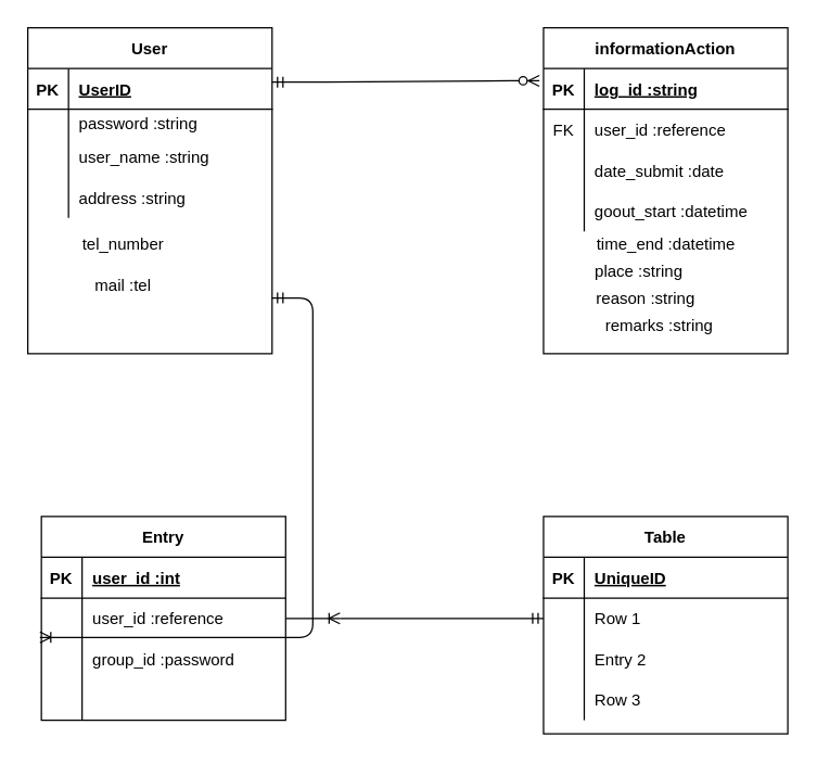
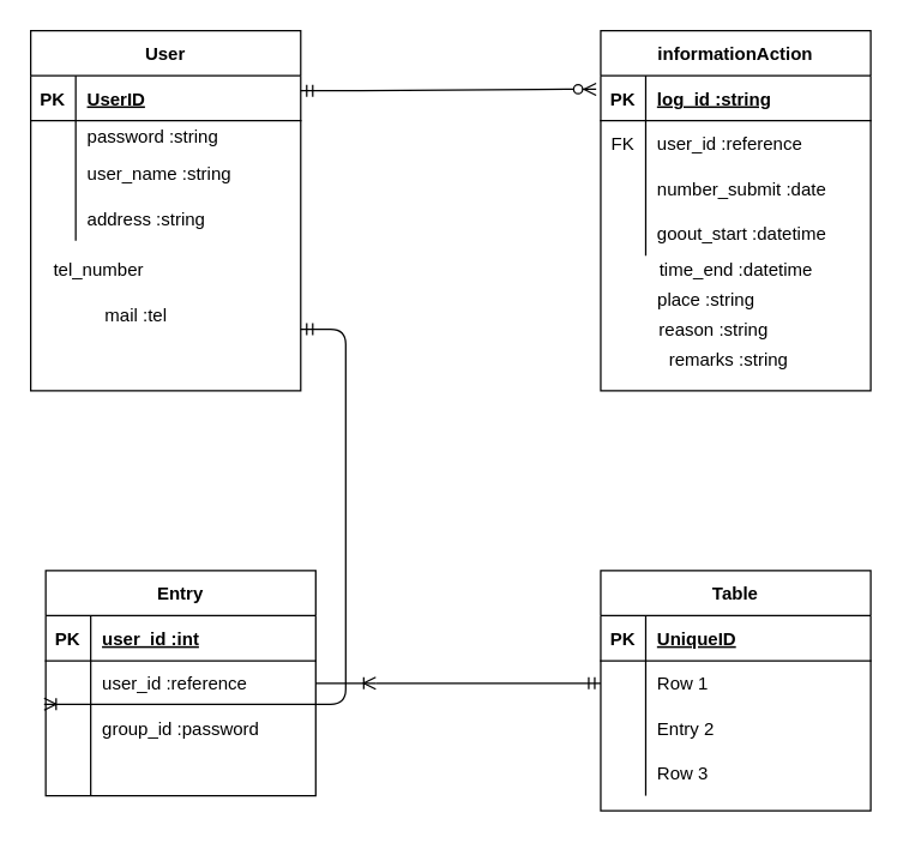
  <mxCell id="0" />
  <mxCell id="1" parent="0" />
  <mxCell id="2" value="User" style="shape=table;startSize=30;container=1;collapsible=1;childLayout=tableLayout;fixedRows=1;rowLines=0;fontStyle=1;align=center;resizeLast=1;" parent="1" vertex="1"><mxGeometry x="20" y="20" width="180" height="240" as="geometry"><mxRectangle x="-100" y="-4400" width="60" height="30" as="alternateBounds" /></mxGeometry></mxCell>
  <mxCell id="3" value="" style="shape=partialRectangle;collapsible=0;dropTarget=0;pointerEvents=0;fillColor=none;top=0;left=0;bottom=1;right=0;points=[[0,0.5],[1,0.5]];portConstraint=eastwest;" parent="2" vertex="1"><mxGeometry y="30" width="180" height="30" as="geometry" /></mxCell>
  <mxCell id="4" value="PK" style="shape=partialRectangle;connectable=0;fillColor=none;top=0;left=0;bottom=0;right=0;fontStyle=1;overflow=hidden;" parent="3" vertex="1"><mxGeometry width="30" height="30" as="geometry" /></mxCell>
  <mxCell id="5" value="UserID" style="shape=partialRectangle;connectable=0;fillColor=none;top=0;left=0;bottom=0;right=0;align=left;spacingLeft=6;fontStyle=5;overflow=hidden;" parent="3" vertex="1"><mxGeometry x="30" width="150" height="30" as="geometry" /></mxCell>
  <mxCell id="6" value="" style="shape=partialRectangle;collapsible=0;dropTarget=0;pointerEvents=0;fillColor=none;top=0;left=0;bottom=0;right=0;points=[[0,0.5],[1,0.5]];portConstraint=eastwest;" parent="2" vertex="1"><mxGeometry y="60" width="180" height="20" as="geometry" /></mxCell>
  <mxCell id="7" value="" style="shape=partialRectangle;connectable=0;fillColor=none;top=0;left=0;bottom=0;right=0;editable=1;overflow=hidden;" parent="6" vertex="1"><mxGeometry width="30" height="20" as="geometry" /></mxCell>
  <mxCell id="8" value="password :string" style="shape=partialRectangle;connectable=0;fillColor=none;top=0;left=0;bottom=0;right=0;align=left;spacingLeft=6;overflow=hidden;" parent="6" vertex="1"><mxGeometry x="30" width="150" height="20" as="geometry" /></mxCell>
  <mxCell id="9" value="" style="shape=partialRectangle;collapsible=0;dropTarget=0;pointerEvents=0;fillColor=none;top=0;left=0;bottom=0;right=0;points=[[0,0.5],[1,0.5]];portConstraint=eastwest;" parent="2" vertex="1"><mxGeometry y="80" width="180" height="30" as="geometry" /></mxCell>
  <mxCell id="10" value="" style="shape=partialRectangle;connectable=0;fillColor=none;top=0;left=0;bottom=0;right=0;editable=1;overflow=hidden;" parent="9" vertex="1"><mxGeometry width="30" height="30" as="geometry" /></mxCell>
  <mxCell id="11" value="user_name :string" style="shape=partialRectangle;connectable=0;fillColor=none;top=0;left=0;bottom=0;right=0;align=left;spacingLeft=6;overflow=hidden;" parent="9" vertex="1"><mxGeometry x="30" width="150" height="30" as="geometry" /></mxCell>
  <mxCell id="12" value="" style="shape=partialRectangle;collapsible=0;dropTarget=0;pointerEvents=0;fillColor=none;top=0;left=0;bottom=0;right=0;points=[[0,0.5],[1,0.5]];portConstraint=eastwest;" parent="2" vertex="1"><mxGeometry y="110" width="180" height="30" as="geometry" /></mxCell>
  <mxCell id="13" value="" style="shape=partialRectangle;connectable=0;fillColor=none;top=0;left=0;bottom=0;right=0;editable=1;overflow=hidden;" parent="12" vertex="1"><mxGeometry width="30" height="30" as="geometry" /></mxCell>
  <mxCell id="14" value="address :string" style="shape=partialRectangle;connectable=0;fillColor=none;top=0;left=0;bottom=0;right=0;align=left;spacingLeft=6;overflow=hidden;" parent="12" vertex="1"><mxGeometry x="30" width="150" height="30" as="geometry" /></mxCell>
- <mxCell id="15" value="tel_number" style="text;html=1;align=center;verticalAlign=middle;resizable=0;points=[];autosize=1;" parent="1" vertex="1"><mxGeometry x="50" y="170" width="80" height="20" as="geometry" /></mxCell>
+ <mxCell id="15" value="tel_number" style="text;html=1;align=center;verticalAlign=middle;resizable=0;points=[];autosize=1;" parent="1" vertex="1"><mxGeometry x="25" y="170" width="80" height="20" as="geometry" /></mxCell>
  <mxCell id="16" value="mail :tel" style="text;html=1;align=center;verticalAlign=middle;resizable=0;points=[];autosize=1;" parent="1" vertex="1"><mxGeometry x="55" y="200" width="70" height="20" as="geometry" /></mxCell>
  <mxCell id="17" value="" style="edgeStyle=entityRelationEdgeStyle;fontSize=12;html=1;endArrow=ERzeroToMany;startArrow=ERmandOne;entryX=-0.017;entryY=0.3;entryDx=0;entryDy=0;entryPerimeter=0;" parent="1" target="37" edge="1"><mxGeometry width="100" height="100" relative="1" as="geometry"><mxPoint x="200" y="60" as="sourcePoint" /><mxPoint x="360" y="60" as="targetPoint" /></mxGeometry></mxCell>
  <mxCell id="18" value="time_end :datetime" style="text;html=1;align=center;verticalAlign=middle;resizable=0;points=[];autosize=1;" parent="1" vertex="1"><mxGeometry x="430" y="170" width="120" height="20" as="geometry" /></mxCell>
  <mxCell id="19" value="place :string" style="text;html=1;align=center;verticalAlign=middle;resizable=0;points=[];autosize=1;" parent="1" vertex="1"><mxGeometry x="430" y="190" width="80" height="20" as="geometry" /></mxCell>
  <mxCell id="20" value="reason :string" style="text;html=1;align=center;verticalAlign=middle;resizable=0;points=[];autosize=1;" parent="1" vertex="1"><mxGeometry x="430" y="210" width="90" height="20" as="geometry" /></mxCell>
  <mxCell id="21" value="remarks :string" style="text;html=1;align=center;verticalAlign=middle;resizable=0;points=[];autosize=1;" parent="1" vertex="1"><mxGeometry x="440" y="230" width="90" height="20" as="geometry" /></mxCell>
  <mxCell id="22" value="" style="edgeStyle=entityRelationEdgeStyle;fontSize=12;html=1;endArrow=ERoneToMany;startArrow=ERmandOne;entryX=-0.006;entryY=-0.033;entryDx=0;entryDy=0;entryPerimeter=0;" parent="1" target="30" edge="1"><mxGeometry width="100" height="100" relative="1" as="geometry"><mxPoint x="200" y="219" as="sourcePoint" /><mxPoint x="50" y="300" as="targetPoint" /></mxGeometry></mxCell>
  <mxCell id="23" value="Entry" style="shape=table;startSize=30;container=1;collapsible=1;childLayout=tableLayout;fixedRows=1;rowLines=0;fontStyle=1;align=center;resizeLast=1;" parent="1" vertex="1"><mxGeometry x="30" y="380" width="180" height="150" as="geometry" /></mxCell>
  <mxCell id="24" value="" style="shape=partialRectangle;collapsible=0;dropTarget=0;pointerEvents=0;fillColor=none;top=0;left=0;bottom=1;right=0;points=[[0,0.5],[1,0.5]];portConstraint=eastwest;" parent="23" vertex="1"><mxGeometry y="30" width="180" height="30" as="geometry" /></mxCell>
  <mxCell id="25" value="PK" style="shape=partialRectangle;connectable=0;fillColor=none;top=0;left=0;bottom=0;right=0;fontStyle=1;overflow=hidden;" parent="24" vertex="1"><mxGeometry width="30" height="30" as="geometry" /></mxCell>
  <mxCell id="26" value="user_id :int" style="shape=partialRectangle;connectable=0;fillColor=none;top=0;left=0;bottom=0;right=0;align=left;spacingLeft=6;fontStyle=5;overflow=hidden;" parent="24" vertex="1"><mxGeometry x="30" width="150" height="30" as="geometry" /></mxCell>
  <mxCell id="27" value="" style="shape=partialRectangle;collapsible=0;dropTarget=0;pointerEvents=0;fillColor=none;top=0;left=0;bottom=0;right=0;points=[[0,0.5],[1,0.5]];portConstraint=eastwest;" parent="23" vertex="1"><mxGeometry y="60" width="180" height="30" as="geometry" /></mxCell>
  <mxCell id="28" value="" style="shape=partialRectangle;connectable=0;fillColor=none;top=0;left=0;bottom=0;right=0;editable=1;overflow=hidden;" parent="27" vertex="1"><mxGeometry width="30" height="30" as="geometry" /></mxCell>
  <mxCell id="29" value="user_id :reference" style="shape=partialRectangle;connectable=0;fillColor=none;top=0;left=0;bottom=0;right=0;align=left;spacingLeft=6;overflow=hidden;" parent="27" vertex="1"><mxGeometry x="30" width="150" height="30" as="geometry" /></mxCell>
  <mxCell id="30" value="" style="shape=partialRectangle;collapsible=0;dropTarget=0;pointerEvents=0;fillColor=none;top=0;left=0;bottom=0;right=0;points=[[0,0.5],[1,0.5]];portConstraint=eastwest;" parent="23" vertex="1"><mxGeometry y="90" width="180" height="30" as="geometry" /></mxCell>
  <mxCell id="31" value="" style="shape=partialRectangle;connectable=0;fillColor=none;top=0;left=0;bottom=0;right=0;editable=1;overflow=hidden;" parent="30" vertex="1"><mxGeometry width="30" height="30" as="geometry" /></mxCell>
  <mxCell id="32" value="group_id :password" style="shape=partialRectangle;connectable=0;fillColor=none;top=0;left=0;bottom=0;right=0;align=left;spacingLeft=6;overflow=hidden;" parent="30" vertex="1"><mxGeometry x="30" width="150" height="30" as="geometry" /></mxCell>
  <mxCell id="33" value="" style="shape=partialRectangle;collapsible=0;dropTarget=0;pointerEvents=0;fillColor=none;top=0;left=0;bottom=0;right=0;points=[[0,0.5],[1,0.5]];portConstraint=eastwest;" parent="23" vertex="1"><mxGeometry y="120" width="180" height="30" as="geometry" /></mxCell>
  <mxCell id="34" value="" style="shape=partialRectangle;connectable=0;fillColor=none;top=0;left=0;bottom=0;right=0;editable=1;overflow=hidden;" parent="33" vertex="1"><mxGeometry width="30" height="30" as="geometry" /></mxCell>
  <mxCell id="35" value="" style="shape=partialRectangle;connectable=0;fillColor=none;top=0;left=0;bottom=0;right=0;align=left;spacingLeft=6;overflow=hidden;" parent="33" vertex="1"><mxGeometry x="30" width="150" height="30" as="geometry" /></mxCell>
  <mxCell id="36" value="informationAction" style="shape=table;startSize=30;container=1;collapsible=1;childLayout=tableLayout;fixedRows=1;rowLines=0;fontStyle=1;align=center;resizeLast=1;" parent="1" vertex="1"><mxGeometry x="400" y="20" width="180" height="240" as="geometry" /></mxCell>
  <mxCell id="37" value="" style="shape=partialRectangle;collapsible=0;dropTarget=0;pointerEvents=0;fillColor=none;top=0;left=0;bottom=1;right=0;points=[[0,0.5],[1,0.5]];portConstraint=eastwest;" parent="36" vertex="1"><mxGeometry y="30" width="180" height="30" as="geometry" /></mxCell>
  <mxCell id="38" value="PK" style="shape=partialRectangle;connectable=0;fillColor=none;top=0;left=0;bottom=0;right=0;fontStyle=1;overflow=hidden;" parent="37" vertex="1"><mxGeometry width="30" height="30" as="geometry" /></mxCell>
  <mxCell id="39" value="log_id :string" style="shape=partialRectangle;connectable=0;fillColor=none;top=0;left=0;bottom=0;right=0;align=left;spacingLeft=6;fontStyle=5;overflow=hidden;" parent="37" vertex="1"><mxGeometry x="30" width="150" height="30" as="geometry" /></mxCell>
  <mxCell id="40" value="" style="shape=partialRectangle;collapsible=0;dropTarget=0;pointerEvents=0;fillColor=none;top=0;left=0;bottom=0;right=0;points=[[0,0.5],[1,0.5]];portConstraint=eastwest;" parent="36" vertex="1"><mxGeometry y="60" width="180" height="30" as="geometry" /></mxCell>
  <mxCell id="41" value="FK" style="shape=partialRectangle;connectable=0;fillColor=none;top=0;left=0;bottom=0;right=0;editable=1;overflow=hidden;" parent="40" vertex="1"><mxGeometry width="30" height="30" as="geometry" /></mxCell>
  <mxCell id="42" value="user_id :reference" style="shape=partialRectangle;connectable=0;fillColor=none;top=0;left=0;bottom=0;right=0;align=left;spacingLeft=6;overflow=hidden;" parent="40" vertex="1"><mxGeometry x="30" width="150" height="30" as="geometry" /></mxCell>
  <mxCell id="43" value="" style="shape=partialRectangle;collapsible=0;dropTarget=0;pointerEvents=0;fillColor=none;top=0;left=0;bottom=0;right=0;points=[[0,0.5],[1,0.5]];portConstraint=eastwest;" parent="36" vertex="1"><mxGeometry y="90" width="180" height="30" as="geometry" /></mxCell>
  <mxCell id="44" value="" style="shape=partialRectangle;connectable=0;fillColor=none;top=0;left=0;bottom=0;right=0;editable=1;overflow=hidden;" parent="43" vertex="1"><mxGeometry width="30" height="30" as="geometry" /></mxCell>
- <mxCell id="45" value="date_submit :date" style="shape=partialRectangle;connectable=0;fillColor=none;top=0;left=0;bottom=0;right=0;align=left;spacingLeft=6;overflow=hidden;" parent="43" vertex="1"><mxGeometry x="30" width="150" height="30" as="geometry" /></mxCell>
+ <mxCell id="45" value="number_submit :date" style="shape=partialRectangle;connectable=0;fillColor=none;top=0;left=0;bottom=0;right=0;align=left;spacingLeft=6;overflow=hidden;" parent="43" vertex="1"><mxGeometry x="30" width="150" height="30" as="geometry" /></mxCell>
  <mxCell id="46" value="" style="shape=partialRectangle;collapsible=0;dropTarget=0;pointerEvents=0;fillColor=none;top=0;left=0;bottom=0;right=0;points=[[0,0.5],[1,0.5]];portConstraint=eastwest;" parent="36" vertex="1"><mxGeometry y="120" width="180" height="30" as="geometry" /></mxCell>
  <mxCell id="47" value="" style="shape=partialRectangle;connectable=0;fillColor=none;top=0;left=0;bottom=0;right=0;editable=1;overflow=hidden;" parent="46" vertex="1"><mxGeometry width="30" height="30" as="geometry" /></mxCell>
  <mxCell id="48" value="goout_start :datetime" style="shape=partialRectangle;connectable=0;fillColor=none;top=0;left=0;bottom=0;right=0;align=left;spacingLeft=6;overflow=hidden;" parent="46" vertex="1"><mxGeometry x="30" width="150" height="30" as="geometry" /></mxCell>
  <mxCell id="49" value="Table" style="shape=table;startSize=30;container=1;collapsible=1;childLayout=tableLayout;fixedRows=1;rowLines=0;fontStyle=1;align=center;resizeLast=1;" parent="1" vertex="1"><mxGeometry x="400" y="380" width="180" height="160" as="geometry" /></mxCell>
  <mxCell id="50" value="" style="shape=partialRectangle;collapsible=0;dropTarget=0;pointerEvents=0;fillColor=none;top=0;left=0;bottom=1;right=0;points=[[0,0.5],[1,0.5]];portConstraint=eastwest;" parent="49" vertex="1"><mxGeometry y="30" width="180" height="30" as="geometry" /></mxCell>
  <mxCell id="51" value="PK" style="shape=partialRectangle;connectable=0;fillColor=none;top=0;left=0;bottom=0;right=0;fontStyle=1;overflow=hidden;" parent="50" vertex="1"><mxGeometry width="30" height="30" as="geometry" /></mxCell>
  <mxCell id="52" value="UniqueID" style="shape=partialRectangle;connectable=0;fillColor=none;top=0;left=0;bottom=0;right=0;align=left;spacingLeft=6;fontStyle=5;overflow=hidden;" parent="50" vertex="1"><mxGeometry x="30" width="150" height="30" as="geometry" /></mxCell>
  <mxCell id="53" value="" style="shape=partialRectangle;collapsible=0;dropTarget=0;pointerEvents=0;fillColor=none;top=0;left=0;bottom=0;right=0;points=[[0,0.5],[1,0.5]];portConstraint=eastwest;" parent="49" vertex="1"><mxGeometry y="60" width="180" height="30" as="geometry" /></mxCell>
  <mxCell id="54" value="" style="shape=partialRectangle;connectable=0;fillColor=none;top=0;left=0;bottom=0;right=0;editable=1;overflow=hidden;" parent="53" vertex="1"><mxGeometry width="30" height="30" as="geometry" /></mxCell>
  <mxCell id="55" value="Row 1" style="shape=partialRectangle;connectable=0;fillColor=none;top=0;left=0;bottom=0;right=0;align=left;spacingLeft=6;overflow=hidden;" parent="53" vertex="1"><mxGeometry x="30" width="150" height="30" as="geometry" /></mxCell>
  <mxCell id="56" value="" style="shape=partialRectangle;collapsible=0;dropTarget=0;pointerEvents=0;fillColor=none;top=0;left=0;bottom=0;right=0;points=[[0,0.5],[1,0.5]];portConstraint=eastwest;" parent="49" vertex="1"><mxGeometry y="90" width="180" height="30" as="geometry" /></mxCell>
  <mxCell id="57" value="" style="shape=partialRectangle;connectable=0;fillColor=none;top=0;left=0;bottom=0;right=0;editable=1;overflow=hidden;" parent="56" vertex="1"><mxGeometry width="30" height="30" as="geometry" /></mxCell>
  <mxCell id="58" value="Entry 2" style="shape=partialRectangle;connectable=0;fillColor=none;top=0;left=0;bottom=0;right=0;align=left;spacingLeft=6;overflow=hidden;" parent="56" vertex="1"><mxGeometry x="30" width="150" height="30" as="geometry" /></mxCell>
  <mxCell id="59" value="" style="shape=partialRectangle;collapsible=0;dropTarget=0;pointerEvents=0;fillColor=none;top=0;left=0;bottom=0;right=0;points=[[0,0.5],[1,0.5]];portConstraint=eastwest;" parent="49" vertex="1"><mxGeometry y="120" width="180" height="30" as="geometry" /></mxCell>
  <mxCell id="60" value="" style="shape=partialRectangle;connectable=0;fillColor=none;top=0;left=0;bottom=0;right=0;editable=1;overflow=hidden;" parent="59" vertex="1"><mxGeometry width="30" height="30" as="geometry" /></mxCell>
  <mxCell id="61" value="Row 3" style="shape=partialRectangle;connectable=0;fillColor=none;top=0;left=0;bottom=0;right=0;align=left;spacingLeft=6;overflow=hidden;" parent="59" vertex="1"><mxGeometry x="30" width="150" height="30" as="geometry" /></mxCell>
  <mxCell id="62" value="" style="edgeStyle=entityRelationEdgeStyle;fontSize=12;html=1;endArrow=ERoneToMany;exitX=1;exitY=0.5;exitDx=0;exitDy=0;" parent="1" edge="1" source="27"><mxGeometry width="100" height="100" relative="1" as="geometry"><mxPoint x="220" y="454.5" as="sourcePoint" /><mxPoint x="250" y="455" as="targetPoint" /></mxGeometry></mxCell>
  <mxCell id="63" value="" style="edgeStyle=entityRelationEdgeStyle;fontSize=12;html=1;endArrow=ERmandOne;entryX=0;entryY=0.5;entryDx=0;entryDy=0;" parent="1" target="53" edge="1"><mxGeometry width="100" height="100" relative="1" as="geometry"><mxPoint x="250" y="455" as="sourcePoint" /><mxPoint x="350" y="360" as="targetPoint" /></mxGeometry></mxCell>
